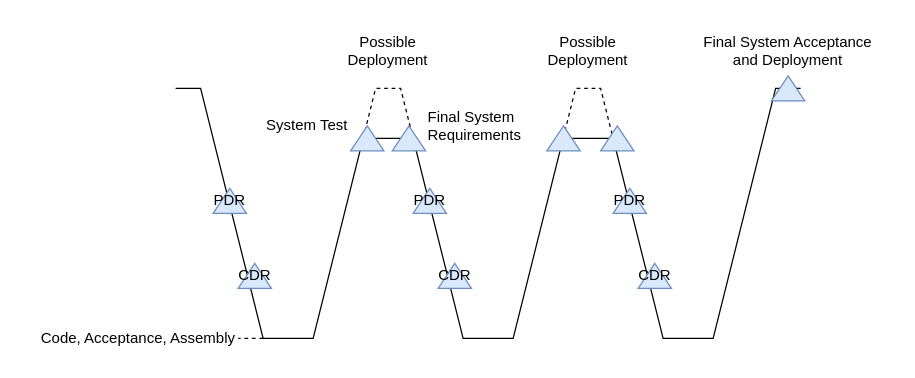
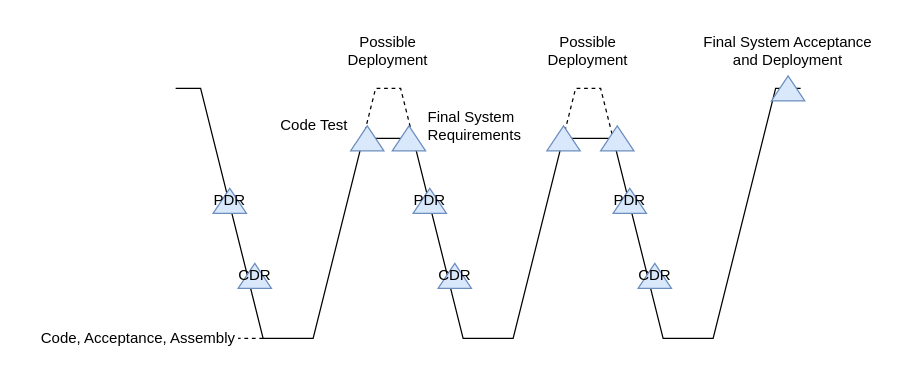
  <mxCell id="0" />
  <mxCell id="1" parent="0" />
  <mxCell id="2" value="" style="endArrow=none;html=1;rounded=0;" edge="1" parent="1"><mxGeometry width="50" height="50" relative="1" as="geometry"><mxPoint x="140" y="70" as="sourcePoint" /><mxPoint x="640" y="70" as="targetPoint" /><Array as="points"><mxPoint x="140" y="70" /><mxPoint x="160" y="70" /><mxPoint x="170" y="110" /><mxPoint x="210" y="270" /><mxPoint x="250" y="270" /><mxPoint x="290" y="110" /><mxPoint x="330" y="110" /><mxPoint x="370" y="270" /><mxPoint x="410" y="270" /><mxPoint x="450" y="110" /><mxPoint x="490" y="110" /><mxPoint x="530" y="270" /><mxPoint x="570" y="270" /><mxPoint x="610" y="110" /><mxPoint x="620" y="70" /></Array></mxGeometry></mxCell>
  <mxCell id="3" value="Possible Deployment" style="rounded=0;whiteSpace=wrap;html=1;strokeColor=none;fillColor=none;" vertex="1" parent="1"><mxGeometry x="270" y="20" width="80" height="40" as="geometry" /></mxCell>
  <mxCell id="4" value="" style="endArrow=none;html=1;rounded=0;dashed=1;" edge="1" parent="1"><mxGeometry width="50" height="50" relative="1" as="geometry"><mxPoint x="290" y="110" as="sourcePoint" /><mxPoint x="330" y="110" as="targetPoint" /><Array as="points"><mxPoint x="300" y="70" /><mxPoint x="320" y="70" /></Array></mxGeometry></mxCell>
  <mxCell id="5" value="" style="endArrow=none;html=1;rounded=0;dashed=1;" edge="1" parent="1"><mxGeometry width="50" height="50" relative="1" as="geometry"><mxPoint x="450" y="110" as="sourcePoint" /><mxPoint x="490" y="110" as="targetPoint" /><Array as="points"><mxPoint x="460" y="70" /><mxPoint x="480" y="70" /></Array></mxGeometry></mxCell>
  <mxCell id="6" value="Possible Deployment" style="rounded=0;whiteSpace=wrap;html=1;strokeColor=none;fillColor=none;" vertex="1" parent="1"><mxGeometry x="430" y="20" width="80" height="40" as="geometry" /></mxCell>
- <mxCell id="7" value="System Test" style="rounded=0;whiteSpace=wrap;html=1;strokeColor=none;fillColor=none;align=right;" vertex="1" parent="1"><mxGeometry x="200" y="90" width="80" height="20" as="geometry" /></mxCell>
+ <mxCell id="7" value="Code Test" style="rounded=0;whiteSpace=wrap;html=1;strokeColor=none;fillColor=none;align=right;" vertex="1" parent="1"><mxGeometry x="200" y="90" width="80" height="20" as="geometry" /></mxCell>
  <mxCell id="8" value="Final System Requirements" style="rounded=0;whiteSpace=wrap;html=1;strokeColor=none;fillColor=none;align=left;" vertex="1" parent="1"><mxGeometry x="340" y="90" width="80" height="20" as="geometry" /></mxCell>
  <mxCell id="9" value="PDR" style="triangle;whiteSpace=wrap;html=1;fillColor=#dae8fc;rotation=0;strokeColor=#6c8ebf;direction=north;" vertex="1" parent="1"><mxGeometry x="170" y="150" width="26.66" height="19.99" as="geometry" /></mxCell>
  <mxCell id="10" value="" style="triangle;whiteSpace=wrap;html=1;fillColor=#dae8fc;rotation=0;strokeColor=#6c8ebf;direction=north;" vertex="1" parent="1"><mxGeometry x="280" y="100" width="26.66" height="19.99" as="geometry" /></mxCell>
  <mxCell id="11" value="" style="triangle;whiteSpace=wrap;html=1;fillColor=#dae8fc;rotation=0;strokeColor=#6c8ebf;direction=north;" vertex="1" parent="1"><mxGeometry x="313.34" y="100" width="26.66" height="19.99" as="geometry" /></mxCell>
  <mxCell id="12" value="CDR" style="triangle;whiteSpace=wrap;html=1;fillColor=#dae8fc;rotation=0;strokeColor=#6c8ebf;direction=north;" vertex="1" parent="1"><mxGeometry x="190" y="209.99" width="26.66" height="19.99" as="geometry" /></mxCell>
  <mxCell id="13" value="CDR" style="triangle;whiteSpace=wrap;html=1;fillColor=#dae8fc;rotation=0;strokeColor=#6c8ebf;direction=north;" vertex="1" parent="1"><mxGeometry x="350" y="209.99" width="26.67" height="20" as="geometry" /></mxCell>
  <mxCell id="14" value="PDR" style="triangle;whiteSpace=wrap;html=1;fillColor=#dae8fc;rotation=0;strokeColor=#6c8ebf;direction=north;" vertex="1" parent="1"><mxGeometry x="330" y="149.99" width="26.67" height="20" as="geometry" /></mxCell>
  <mxCell id="15" value="CDR" style="triangle;whiteSpace=wrap;html=1;fillColor=#dae8fc;rotation=0;strokeColor=#6c8ebf;direction=north;" vertex="1" parent="1"><mxGeometry x="510" y="209.99" width="26.67" height="20" as="geometry" /></mxCell>
  <mxCell id="16" value="PDR" style="triangle;whiteSpace=wrap;html=1;fillColor=#dae8fc;rotation=0;strokeColor=#6c8ebf;direction=north;" vertex="1" parent="1"><mxGeometry x="490" y="149.99" width="26.67" height="20" as="geometry" /></mxCell>
  <mxCell id="17" value="Final System Acceptance and Deployment" style="rounded=0;whiteSpace=wrap;html=1;strokeColor=none;fillColor=none;" vertex="1" parent="1"><mxGeometry x="550" y="20" width="160" height="40" as="geometry" /></mxCell>
  <mxCell id="18" value="" style="triangle;whiteSpace=wrap;html=1;fillColor=#dae8fc;rotation=0;strokeColor=#6c8ebf;direction=north;" vertex="1" parent="1"><mxGeometry x="437" y="100" width="26.66" height="19.99" as="geometry" /></mxCell>
  <mxCell id="19" value="" style="triangle;whiteSpace=wrap;html=1;fillColor=#dae8fc;rotation=0;strokeColor=#6c8ebf;direction=north;" vertex="1" parent="1"><mxGeometry x="480" y="100" width="26.66" height="19.99" as="geometry" /></mxCell>
  <mxCell id="20" value="" style="triangle;whiteSpace=wrap;html=1;fillColor=#dae8fc;rotation=0;strokeColor=#6c8ebf;direction=north;" vertex="1" parent="1"><mxGeometry x="616.67" y="60" width="26.66" height="19.99" as="geometry" /></mxCell>
  <mxCell id="21" value="Code, Acceptance, Assembly" style="rounded=0;whiteSpace=wrap;html=1;fillColor=none;align=right;strokeColor=none;" vertex="1" parent="1"><mxGeometry x="20" y="260" width="170" height="20" as="geometry" /></mxCell>
  <mxCell id="22" value="" style="endArrow=none;html=1;rounded=0;dashed=1;" edge="1" parent="1"><mxGeometry width="50" height="50" relative="1" as="geometry"><mxPoint x="210" y="270" as="sourcePoint" /><mxPoint x="190" y="270" as="targetPoint" /></mxGeometry></mxCell>
